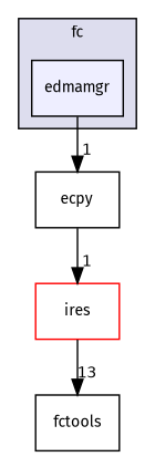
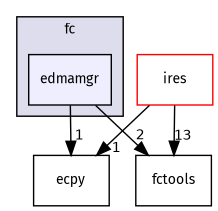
  digraph {
    compound=true
    fontname="Fira Sans"
    node [fillcolor=white fontname="Fira Sans" fontsize=10 shape=box style=filled]
    edge [fontname="Fira Sans" headlabel=1 labeldistance=1.5 labelfontname=Helvetica labelfontsize=10]
    n1 [fillcolor="#eeeeff" label=edmamgr pencolor=black]
    n2 [label=ecpy fillcolor="" style=""]
    n3 [color=black label=fctools]
    n4 [color=red label=ires]
    subgraph cluster_1 {
      bgcolor="#ddddee"
      fontsize=10
      label=fc
      pencolor=black
      n1
    }
    n1 -> n2
-   n2 -> n4
+   n1 -> n3 [headlabel=2]
+   n4 -> n2
    n4 -> n3 [headlabel=13]
  }
